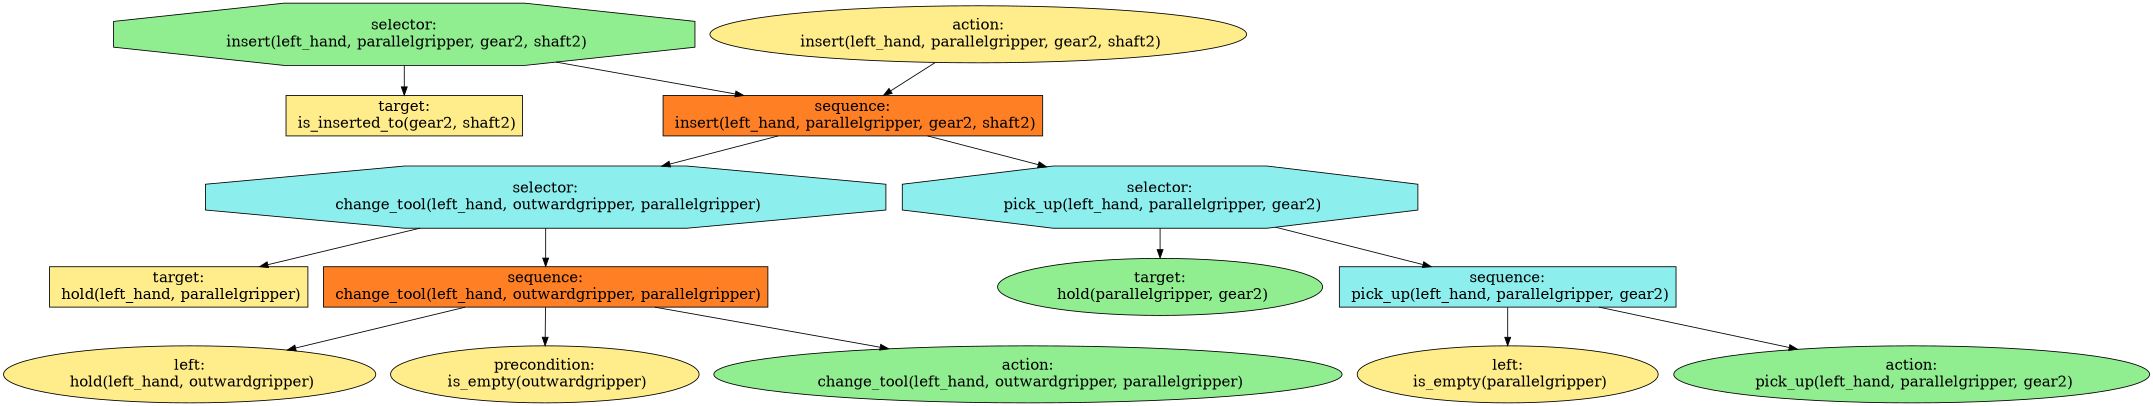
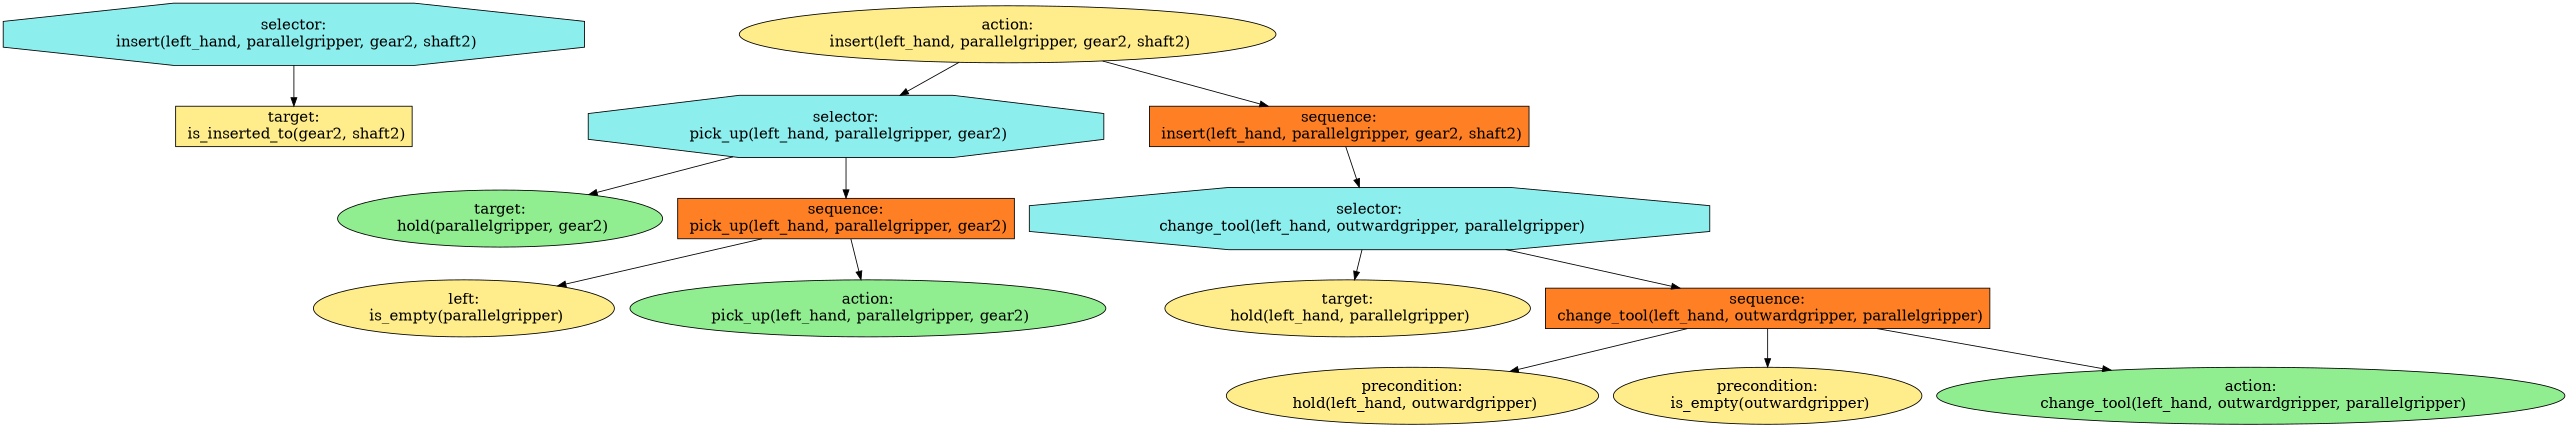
  digraph {
    fontname="times-roman"
    ordering=out
    node [fillcolor=lightgoldenrod1 fontcolor=black fontname="times-roman" fontsize=18 shape=ellipse style=filled]
    edge [fontname="times-roman"]
-   n1 [fillcolor=lightgreen label="selector:\n insert(left_hand, parallelgripper, gear2, shaft2)" shape=octagon]
+   n1 [fillcolor=darkslategray2 label="selector:\n insert(left_hand, parallelgripper, gear2, shaft2)" shape=octagon]
    n2 [label="target:\n is_inserted_to(gear2, shaft2)" shape=box]
    n3 [fillcolor=chocolate1 label="sequence:\n insert(left_hand, parallelgripper, gear2, shaft2)" shape=box]
    n4 [fillcolor=darkslategray2 label="selector:\n change_tool(left_hand, outwardgripper, parallelgripper)" shape=octagon]
    n5 [fillcolor=darkslategray2 label="selector:\n pick_up(left_hand, parallelgripper, gear2)" shape=octagon]
-   n6 [label="target:\n hold(left_hand, parallelgripper)" shape=box]
+   n6 [label="target:\n hold(left_hand, parallelgripper)"]
    n7 [fillcolor=chocolate1 label="sequence:\n change_tool(left_hand, outwardgripper, parallelgripper)" shape=box]
    n8 [fillcolor=lightgreen label="target:\n hold(parallelgripper, gear2)"]
-   n9 [fillcolor=darkslategray2 label="sequence:\n pick_up(left_hand, parallelgripper, gear2)" shape=box]
+   n9 [fillcolor=chocolate1 label="sequence:\n pick_up(left_hand, parallelgripper, gear2)" shape=box]
    n10 [label="action:\n insert(left_hand, parallelgripper, gear2, shaft2)"]
-   n11 [label="left:\n hold(left_hand, outwardgripper)"]
+   n11 [label="precondition:\n hold(left_hand, outwardgripper)"]
    n12 [label="precondition:\n is_empty(outwardgripper)"]
    n13 [fillcolor=lightgreen label="action:\n change_tool(left_hand, outwardgripper, parallelgripper)"]
    n14 [label="left:\n is_empty(parallelgripper)"]
    n15 [fillcolor=lightgreen label="action:\n pick_up(left_hand, parallelgripper, gear2)"]
    n1 -> n2
-   n1 -> n3
    n3 -> n4
-   n3 -> n5
+   n10 -> n5
    n4 -> n6
    n4 -> n7
    n5 -> n8
    n5 -> n9
    n7 -> n11
    n7 -> n12
    n7 -> n13
    n9 -> n14
    n9 -> n15
    n10 -> n3
  }
